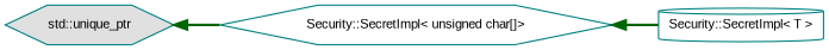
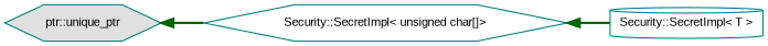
  digraph {
    fontname="Liberation Sans"
    rankdir=LR
    node [color=teal fillcolor=white fontname="Liberation Sans" fontsize=10 shape=hexagon style=filled]
    edge [color=darkgreen dir=back fontname="Liberation Sans" fontsize=10 labelfontname=Helvetica labelfontsize=10 style=bold]
-   n1 [fillcolor="#E0E0E0" height=0.2 label="std::unique_ptr" width=0.4]
+   n1 [fillcolor="#E0E0E0" height=0.2 label="ptr::unique_ptr" width=0.4]
    n2 [height=0.2 label="Security::SecretImpl\< unsigned char[]\>" width=0.4]
    n3 [height=0.2 label="Security::SecretImpl\< T \>" shape=cylinder width=0.4]
    n1 -> n2
    n2 -> n3
  }
